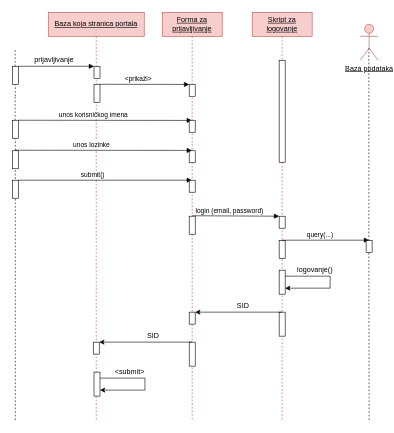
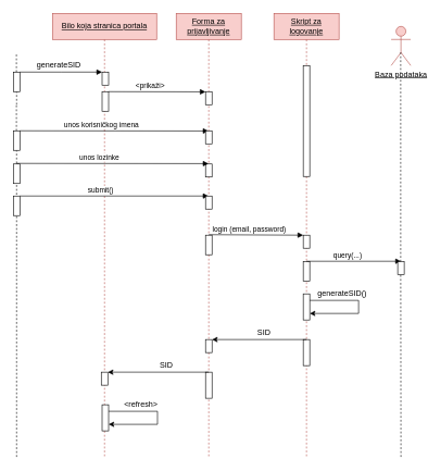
  <mxCell id="0" />
  <mxCell id="1" parent="0" />
- <mxCell id="2" value="&lt;u&gt;Baza koja stranica portala&lt;/u&gt;" style="shape=umlLifeline;perimeter=lifelinePerimeter;whiteSpace=wrap;html=1;container=0;dropTarget=0;collapsible=0;recursiveResize=0;outlineConnect=0;portConstraint=eastwest;newEdgeStyle={&quot;edgeStyle&quot;:&quot;elbowEdgeStyle&quot;,&quot;elbow&quot;:&quot;vertical&quot;,&quot;curved&quot;:0,&quot;rounded&quot;:0};strokeColor=#b85450;movable=1;resizable=1;rotatable=1;deletable=1;editable=1;locked=0;connectable=1;fillColor=#f8cecc;" vertex="1" parent="1"><mxGeometry x="80" y="20" width="160" height="680" as="geometry" /></mxCell>
+ <mxCell id="2" value="&lt;u&gt;Bilo koja stranica portala&lt;/u&gt;" style="shape=umlLifeline;perimeter=lifelinePerimeter;whiteSpace=wrap;html=1;container=0;dropTarget=0;collapsible=0;recursiveResize=0;outlineConnect=0;portConstraint=eastwest;newEdgeStyle={&quot;edgeStyle&quot;:&quot;elbowEdgeStyle&quot;,&quot;elbow&quot;:&quot;vertical&quot;,&quot;curved&quot;:0,&quot;rounded&quot;:0};strokeColor=#b85450;movable=1;resizable=1;rotatable=1;deletable=1;editable=1;locked=0;connectable=1;fillColor=#f8cecc;" vertex="1" parent="1"><mxGeometry x="80" y="20" width="160" height="680" as="geometry" /></mxCell>
  <mxCell id="3" value="" style="html=1;points=[];perimeter=orthogonalPerimeter;outlineConnect=0;targetShapes=umlLifeline;portConstraint=eastwest;newEdgeStyle={&quot;edgeStyle&quot;:&quot;elbowEdgeStyle&quot;,&quot;elbow&quot;:&quot;vertical&quot;,&quot;curved&quot;:0,&quot;rounded&quot;:0};movable=1;resizable=1;rotatable=1;deletable=1;editable=1;locked=0;connectable=1;" vertex="1" parent="2"><mxGeometry x="76.25" y="90" width="10" height="20" as="geometry" /></mxCell>
  <mxCell id="4" value="" style="html=1;points=[];perimeter=orthogonalPerimeter;outlineConnect=0;targetShapes=umlLifeline;portConstraint=eastwest;newEdgeStyle={&quot;edgeStyle&quot;:&quot;elbowEdgeStyle&quot;,&quot;elbow&quot;:&quot;vertical&quot;,&quot;curved&quot;:0,&quot;rounded&quot;:0};" vertex="1" parent="2"><mxGeometry x="76.25" y="120" width="10" height="30" as="geometry" /></mxCell>
  <mxCell id="5" value="&amp;lt;prikaži&amp;gt;" style="html=1;verticalAlign=bottom;endArrow=block;edgeStyle=elbowEdgeStyle;elbow=vertical;curved=0;rounded=0;" edge="1" parent="2" target="45"><mxGeometry x="-0.14" relative="1" as="geometry"><mxPoint x="86.25" y="120" as="sourcePoint" /><Array as="points"><mxPoint x="186.25" y="120.3" /></Array><mxPoint x="230.75" y="120.3" as="targetPoint" /><mxPoint as="offset" /></mxGeometry></mxCell>
  <mxCell id="6" value="" style="html=1;points=[];perimeter=orthogonalPerimeter;outlineConnect=0;targetShapes=umlLifeline;portConstraint=eastwest;newEdgeStyle={&quot;edgeStyle&quot;:&quot;elbowEdgeStyle&quot;,&quot;elbow&quot;:&quot;vertical&quot;,&quot;curved&quot;:0,&quot;rounded&quot;:0};" vertex="1" parent="2"><mxGeometry x="75" y="550" width="10" height="20" as="geometry" /></mxCell>
  <mxCell id="7" value="" style="html=1;points=[];perimeter=orthogonalPerimeter;outlineConnect=0;targetShapes=umlLifeline;portConstraint=eastwest;newEdgeStyle={&quot;edgeStyle&quot;:&quot;elbowEdgeStyle&quot;,&quot;elbow&quot;:&quot;vertical&quot;,&quot;curved&quot;:0,&quot;rounded&quot;:0};movable=1;resizable=1;rotatable=1;deletable=1;editable=1;locked=0;connectable=1;" vertex="1" parent="2"><mxGeometry x="76.25" y="600" width="10" height="40" as="geometry" /></mxCell>
  <mxCell id="8" value="" style="endArrow=classic;html=1;rounded=0;" edge="1" parent="2" source="7" target="7"><mxGeometry width="50" height="50" relative="1" as="geometry"><mxPoint x="21.25" y="640" as="sourcePoint" /><mxPoint x="71.25" y="590" as="targetPoint" /><Array as="points"><mxPoint x="161.25" y="620" /></Array></mxGeometry></mxCell>
- <mxCell id="9" value="&amp;lt;submit&amp;gt;" style="text;html=1;strokeColor=none;fillColor=none;align=center;verticalAlign=middle;whiteSpace=wrap;rounded=0;" vertex="1" parent="2"><mxGeometry x="91.25" y="590" width="90" height="20" as="geometry" /></mxCell>
+ <mxCell id="9" value="&amp;lt;refresh&amp;gt;" style="text;html=1;strokeColor=none;fillColor=none;align=center;verticalAlign=middle;whiteSpace=wrap;rounded=0;" vertex="1" parent="2"><mxGeometry x="91.25" y="590" width="90" height="20" as="geometry" /></mxCell>
  <mxCell id="10" value="" style="endArrow=none;dashed=1;html=1;rounded=0;" edge="1" parent="1" source="13"><mxGeometry width="50" height="50" relative="1" as="geometry"><mxPoint x="25" y="160" as="sourcePoint" /><mxPoint x="24.7" y="80" as="targetPoint" /></mxGeometry></mxCell>
  <mxCell id="11" value="" style="endArrow=none;dashed=1;html=1;rounded=0;" edge="1" parent="1" source="23"><mxGeometry width="50" height="50" relative="1" as="geometry"><mxPoint x="24.7" y="380" as="sourcePoint" /><mxPoint x="24.7" y="160" as="targetPoint" /></mxGeometry></mxCell>
  <mxCell id="12" value="" style="endArrow=none;dashed=1;html=1;rounded=0;" edge="1" parent="1" target="13"><mxGeometry width="50" height="50" relative="1" as="geometry"><mxPoint x="25" y="160" as="sourcePoint" /><mxPoint x="24.7" y="80" as="targetPoint" /></mxGeometry></mxCell>
  <mxCell id="13" value="" style="html=1;points=[];perimeter=orthogonalPerimeter;outlineConnect=0;targetShapes=umlLifeline;portConstraint=eastwest;newEdgeStyle={&quot;edgeStyle&quot;:&quot;elbowEdgeStyle&quot;,&quot;elbow&quot;:&quot;vertical&quot;,&quot;curved&quot;:0,&quot;rounded&quot;:0};" vertex="1" parent="1"><mxGeometry x="20" y="110" width="10" height="30" as="geometry" /></mxCell>
  <mxCell id="14" value="&lt;u&gt;Skript za logovanje&lt;/u&gt;" style="shape=umlLifeline;perimeter=lifelinePerimeter;whiteSpace=wrap;html=1;container=0;dropTarget=0;collapsible=0;recursiveResize=0;outlineConnect=0;portConstraint=eastwest;newEdgeStyle={&quot;edgeStyle&quot;:&quot;elbowEdgeStyle&quot;,&quot;elbow&quot;:&quot;vertical&quot;,&quot;curved&quot;:0,&quot;rounded&quot;:0};strokeColor=#b85450;fillColor=#f8cecc;" vertex="1" parent="1"><mxGeometry x="420" y="20" width="100" height="680" as="geometry" /></mxCell>
  <mxCell id="15" value="" style="html=1;points=[];perimeter=orthogonalPerimeter;outlineConnect=0;targetShapes=umlLifeline;portConstraint=eastwest;newEdgeStyle={&quot;edgeStyle&quot;:&quot;elbowEdgeStyle&quot;,&quot;elbow&quot;:&quot;vertical&quot;,&quot;curved&quot;:0,&quot;rounded&quot;:0};" vertex="1" parent="14"><mxGeometry x="45" y="80" width="10" height="170" as="geometry" /></mxCell>
  <mxCell id="16" value="" style="html=1;points=[];perimeter=orthogonalPerimeter;outlineConnect=0;targetShapes=umlLifeline;portConstraint=eastwest;newEdgeStyle={&quot;edgeStyle&quot;:&quot;elbowEdgeStyle&quot;,&quot;elbow&quot;:&quot;vertical&quot;,&quot;curved&quot;:0,&quot;rounded&quot;:0};" vertex="1" parent="14"><mxGeometry x="45" y="340" width="10" height="20" as="geometry" /></mxCell>
  <mxCell id="17" value="" style="html=1;points=[];perimeter=orthogonalPerimeter;outlineConnect=0;targetShapes=umlLifeline;portConstraint=eastwest;newEdgeStyle={&quot;edgeStyle&quot;:&quot;elbowEdgeStyle&quot;,&quot;elbow&quot;:&quot;vertical&quot;,&quot;curved&quot;:0,&quot;rounded&quot;:0};movable=1;resizable=1;rotatable=1;deletable=1;editable=1;locked=0;connectable=1;" vertex="1" parent="14"><mxGeometry x="45" y="380.74" width="10" height="30" as="geometry" /></mxCell>
  <mxCell id="18" value="query(...)" style="html=1;verticalAlign=bottom;endArrow=block;edgeStyle=elbowEdgeStyle;elbow=vertical;curved=0;rounded=0;" edge="1" parent="14" target="35"><mxGeometry x="-0.142" relative="1" as="geometry"><mxPoint x="49.997" y="380.001" as="sourcePoint" /><Array as="points" /><mxPoint x="180" y="381" as="targetPoint" /><mxPoint as="offset" /></mxGeometry></mxCell>
  <mxCell id="19" value="" style="html=1;points=[];perimeter=orthogonalPerimeter;outlineConnect=0;targetShapes=umlLifeline;portConstraint=eastwest;newEdgeStyle={&quot;edgeStyle&quot;:&quot;elbowEdgeStyle&quot;,&quot;elbow&quot;:&quot;vertical&quot;,&quot;curved&quot;:0,&quot;rounded&quot;:0};movable=1;resizable=1;rotatable=1;deletable=1;editable=1;locked=0;connectable=1;" vertex="1" parent="14"><mxGeometry x="45" y="430" width="10" height="40" as="geometry" /></mxCell>
  <mxCell id="20" value="" style="endArrow=classic;html=1;rounded=0;" edge="1" parent="14" source="19" target="19"><mxGeometry width="50" height="50" relative="1" as="geometry"><mxPoint x="-10" y="470" as="sourcePoint" /><mxPoint x="40" y="420" as="targetPoint" /><Array as="points"><mxPoint x="130" y="450" /></Array></mxGeometry></mxCell>
  <mxCell id="21" value="" style="html=1;points=[];perimeter=orthogonalPerimeter;outlineConnect=0;targetShapes=umlLifeline;portConstraint=eastwest;newEdgeStyle={&quot;edgeStyle&quot;:&quot;elbowEdgeStyle&quot;,&quot;elbow&quot;:&quot;vertical&quot;,&quot;curved&quot;:0,&quot;rounded&quot;:0};movable=1;resizable=1;rotatable=1;deletable=1;editable=1;locked=0;connectable=1;" vertex="1" parent="14"><mxGeometry x="45" y="500" width="10" height="40" as="geometry" /></mxCell>
  <mxCell id="22" value="" style="endArrow=none;dashed=1;html=1;rounded=0;" edge="1" parent="1" target="23"><mxGeometry width="50" height="50" relative="1" as="geometry"><mxPoint x="25" y="700" as="sourcePoint" /><mxPoint x="24.7" y="160" as="targetPoint" /></mxGeometry></mxCell>
  <mxCell id="23" value="" style="html=1;points=[];perimeter=orthogonalPerimeter;outlineConnect=0;targetShapes=umlLifeline;portConstraint=eastwest;newEdgeStyle={&quot;edgeStyle&quot;:&quot;elbowEdgeStyle&quot;,&quot;elbow&quot;:&quot;vertical&quot;,&quot;curved&quot;:0,&quot;rounded&quot;:0};" vertex="1" parent="1"><mxGeometry x="20" y="200" width="10" height="30" as="geometry" /></mxCell>
  <mxCell id="24" value="unos korisničkog imena" style="html=1;verticalAlign=bottom;endArrow=block;edgeStyle=elbowEdgeStyle;elbow=vertical;curved=0;rounded=0;" edge="1" parent="1" target="38"><mxGeometry x="-0.14" relative="1" as="geometry"><mxPoint x="30" y="200" as="sourcePoint" /><Array as="points"><mxPoint x="130" y="200.3" /></Array><mxPoint x="289.5" y="200.3" as="targetPoint" /><mxPoint as="offset" /></mxGeometry></mxCell>
  <mxCell id="25" value="" style="html=1;points=[];perimeter=orthogonalPerimeter;outlineConnect=0;targetShapes=umlLifeline;portConstraint=eastwest;newEdgeStyle={&quot;edgeStyle&quot;:&quot;elbowEdgeStyle&quot;,&quot;elbow&quot;:&quot;vertical&quot;,&quot;curved&quot;:0,&quot;rounded&quot;:0};" vertex="1" parent="1"><mxGeometry x="20" y="250.87" width="10" height="30" as="geometry" /></mxCell>
  <mxCell id="26" value="" style="html=1;points=[];perimeter=orthogonalPerimeter;outlineConnect=0;targetShapes=umlLifeline;portConstraint=eastwest;newEdgeStyle={&quot;edgeStyle&quot;:&quot;elbowEdgeStyle&quot;,&quot;elbow&quot;:&quot;vertical&quot;,&quot;curved&quot;:0,&quot;rounded&quot;:0};" vertex="1" parent="1"><mxGeometry x="20" y="300" width="10" height="30" as="geometry" /></mxCell>
  <mxCell id="27" value="submit()" style="html=1;verticalAlign=bottom;endArrow=block;edgeStyle=elbowEdgeStyle;elbow=vertical;curved=0;rounded=0;" edge="1" parent="1" source="26" target="38"><mxGeometry x="-0.14" relative="1" as="geometry"><mxPoint x="-22.5" y="300" as="sourcePoint" /><Array as="points"><mxPoint x="30.5" y="300" /></Array><mxPoint x="237" y="300.3" as="targetPoint" /><mxPoint as="offset" /></mxGeometry></mxCell>
  <mxCell id="28" value="" style="html=1;verticalAlign=bottom;endArrow=block;edgeStyle=elbowEdgeStyle;elbow=vertical;curved=0;rounded=0;" edge="1" parent="1" target="3"><mxGeometry x="-0.045" relative="1" as="geometry"><mxPoint x="30" y="110" as="sourcePoint" /><Array as="points" /><mxPoint x="160" y="110" as="targetPoint" /><mxPoint as="offset" /></mxGeometry></mxCell>
  <mxCell id="29" value="" style="html=1;points=[];perimeter=orthogonalPerimeter;outlineConnect=0;targetShapes=umlLifeline;portConstraint=eastwest;newEdgeStyle={&quot;edgeStyle&quot;:&quot;elbowEdgeStyle&quot;,&quot;elbow&quot;:&quot;vertical&quot;,&quot;curved&quot;:0,&quot;rounded&quot;:0};" vertex="1" parent="1"><mxGeometry x="320" y="340" height="20" as="geometry" /></mxCell>
  <mxCell id="30" value="login (email, password)" style="html=1;verticalAlign=bottom;endArrow=block;edgeStyle=elbowEdgeStyle;elbow=vertical;curved=0;rounded=0;" edge="1" parent="1" target="16"><mxGeometry x="-0.142" relative="1" as="geometry"><mxPoint x="319.997" y="359.261" as="sourcePoint" /><Array as="points" /><mxPoint x="483.75" y="359.14" as="targetPoint" /><mxPoint as="offset" /></mxGeometry></mxCell>
- <mxCell id="31" value="prijavljivanje" style="text;html=1;strokeColor=none;fillColor=none;align=center;verticalAlign=middle;whiteSpace=wrap;rounded=0;" vertex="1" parent="1"><mxGeometry x="60" y="90" width="60" height="20" as="geometry" /></mxCell>
+ <mxCell id="31" value="generateSID" style="text;html=1;strokeColor=none;fillColor=none;align=center;verticalAlign=middle;whiteSpace=wrap;rounded=0;" vertex="1" parent="1"><mxGeometry x="60" y="90" width="60" height="20" as="geometry" /></mxCell>
  <mxCell id="32" value="Baza podataka" style="shape=umlActor;verticalLabelPosition=bottom;verticalAlign=top;html=1;outlineConnect=0;fontStyle=4;strokeColor=#b85450;fillColor=#f8cecc;" vertex="1" parent="1"><mxGeometry x="600" y="40" width="30" height="60" as="geometry" /></mxCell>
  <mxCell id="33" value="" style="endArrow=none;dashed=1;html=1;rounded=0;" edge="1" parent="1"><mxGeometry width="50" height="50" relative="1" as="geometry"><mxPoint x="614.6" y="400.74" as="sourcePoint" /><mxPoint x="614.6" y="79.37" as="targetPoint" /></mxGeometry></mxCell>
  <mxCell id="34" value="" style="endArrow=none;dashed=1;html=1;rounded=0;" edge="1" parent="1"><mxGeometry width="50" height="50" relative="1" as="geometry"><mxPoint x="615" y="700" as="sourcePoint" /><mxPoint x="614.6" y="420.74" as="targetPoint" /></mxGeometry></mxCell>
  <mxCell id="35" value="" style="html=1;points=[];perimeter=orthogonalPerimeter;outlineConnect=0;targetShapes=umlLifeline;portConstraint=eastwest;newEdgeStyle={&quot;edgeStyle&quot;:&quot;elbowEdgeStyle&quot;,&quot;elbow&quot;:&quot;vertical&quot;,&quot;curved&quot;:0,&quot;rounded&quot;:0};" vertex="1" parent="1"><mxGeometry x="610" y="400.74" width="10" height="20" as="geometry" /></mxCell>
- <mxCell id="36" value="logovanje()" style="text;html=1;strokeColor=none;fillColor=none;align=center;verticalAlign=middle;whiteSpace=wrap;rounded=0;" vertex="1" parent="1"><mxGeometry x="480" y="440" width="90" height="20" as="geometry" /></mxCell>
+ <mxCell id="36" value="generateSID()" style="text;html=1;strokeColor=none;fillColor=none;align=center;verticalAlign=middle;whiteSpace=wrap;rounded=0;" vertex="1" parent="1"><mxGeometry x="480" y="440" width="90" height="20" as="geometry" /></mxCell>
  <mxCell id="37" value="" style="endArrow=classic;html=1;rounded=0;" edge="1" parent="1" target="44"><mxGeometry width="50" height="50" relative="1" as="geometry"><mxPoint x="470" y="520" as="sourcePoint" /><mxPoint x="330" y="520" as="targetPoint" /></mxGeometry></mxCell>
  <mxCell id="38" value="&lt;u&gt;Forma za prijavljivanje&lt;/u&gt;" style="shape=umlLifeline;perimeter=lifelinePerimeter;whiteSpace=wrap;html=1;container=0;dropTarget=0;collapsible=0;recursiveResize=0;outlineConnect=0;portConstraint=eastwest;newEdgeStyle={&quot;edgeStyle&quot;:&quot;elbowEdgeStyle&quot;,&quot;elbow&quot;:&quot;vertical&quot;,&quot;curved&quot;:0,&quot;rounded&quot;:0};movable=1;resizable=1;rotatable=1;deletable=1;editable=1;locked=0;connectable=1;strokeColor=#b85450;fillColor=#f8cecc;" vertex="1" parent="1"><mxGeometry x="270" y="20" width="100" height="680" as="geometry" /></mxCell>
  <mxCell id="39" value="" style="html=1;points=[];perimeter=orthogonalPerimeter;outlineConnect=0;targetShapes=umlLifeline;portConstraint=eastwest;newEdgeStyle={&quot;edgeStyle&quot;:&quot;elbowEdgeStyle&quot;,&quot;elbow&quot;:&quot;vertical&quot;,&quot;curved&quot;:0,&quot;rounded&quot;:0};" vertex="1" parent="38"><mxGeometry x="45" y="180" width="10" height="20" as="geometry" /></mxCell>
  <mxCell id="40" value="" style="html=1;points=[];perimeter=orthogonalPerimeter;outlineConnect=0;targetShapes=umlLifeline;portConstraint=eastwest;newEdgeStyle={&quot;edgeStyle&quot;:&quot;elbowEdgeStyle&quot;,&quot;elbow&quot;:&quot;vertical&quot;,&quot;curved&quot;:0,&quot;rounded&quot;:0};" vertex="1" parent="38"><mxGeometry x="45" y="230.87" width="10" height="20" as="geometry" /></mxCell>
  <mxCell id="41" value="unos lozinke" style="html=1;verticalAlign=bottom;endArrow=block;edgeStyle=elbowEdgeStyle;elbow=vertical;curved=0;rounded=0;movable=1;resizable=1;rotatable=1;deletable=1;editable=1;locked=0;connectable=1;" edge="1" parent="38"><mxGeometry x="-0.14" relative="1" as="geometry"><mxPoint x="-245" y="230" as="sourcePoint" /><Array as="points"><mxPoint x="-110" y="230.3" /></Array><mxPoint x="49.5" y="230.3" as="targetPoint" /><mxPoint as="offset" /></mxGeometry></mxCell>
  <mxCell id="42" value="" style="html=1;points=[];perimeter=orthogonalPerimeter;outlineConnect=0;targetShapes=umlLifeline;portConstraint=eastwest;newEdgeStyle={&quot;edgeStyle&quot;:&quot;elbowEdgeStyle&quot;,&quot;elbow&quot;:&quot;vertical&quot;,&quot;curved&quot;:0,&quot;rounded&quot;:0};" vertex="1" parent="38"><mxGeometry x="45" y="280" width="10" height="20" as="geometry" /></mxCell>
  <mxCell id="43" value="" style="html=1;points=[];perimeter=orthogonalPerimeter;outlineConnect=0;targetShapes=umlLifeline;portConstraint=eastwest;newEdgeStyle={&quot;edgeStyle&quot;:&quot;elbowEdgeStyle&quot;,&quot;elbow&quot;:&quot;vertical&quot;,&quot;curved&quot;:0,&quot;rounded&quot;:0};movable=1;resizable=1;rotatable=1;deletable=1;editable=1;locked=0;connectable=1;" vertex="1" parent="38"><mxGeometry x="45" y="340" width="10" height="30" as="geometry" /></mxCell>
  <mxCell id="44" value="" style="html=1;points=[];perimeter=orthogonalPerimeter;outlineConnect=0;targetShapes=umlLifeline;portConstraint=eastwest;newEdgeStyle={&quot;edgeStyle&quot;:&quot;elbowEdgeStyle&quot;,&quot;elbow&quot;:&quot;vertical&quot;,&quot;curved&quot;:0,&quot;rounded&quot;:0};" vertex="1" parent="38"><mxGeometry x="45" y="500" width="10" height="20" as="geometry" /></mxCell>
  <mxCell id="45" value="" style="html=1;points=[];perimeter=orthogonalPerimeter;outlineConnect=0;targetShapes=umlLifeline;portConstraint=eastwest;newEdgeStyle={&quot;edgeStyle&quot;:&quot;elbowEdgeStyle&quot;,&quot;elbow&quot;:&quot;vertical&quot;,&quot;curved&quot;:0,&quot;rounded&quot;:0};" vertex="1" parent="38"><mxGeometry x="45" y="120" width="10" height="20" as="geometry" /></mxCell>
  <mxCell id="46" value="" style="html=1;points=[];perimeter=orthogonalPerimeter;outlineConnect=0;targetShapes=umlLifeline;portConstraint=eastwest;newEdgeStyle={&quot;edgeStyle&quot;:&quot;elbowEdgeStyle&quot;,&quot;elbow&quot;:&quot;vertical&quot;,&quot;curved&quot;:0,&quot;rounded&quot;:0};movable=1;resizable=1;rotatable=1;deletable=1;editable=1;locked=0;connectable=1;" vertex="1" parent="38"><mxGeometry x="45" y="550" width="10" height="40" as="geometry" /></mxCell>
  <mxCell id="47" value="" style="endArrow=classic;html=1;rounded=0;" edge="1" parent="38" target="6"><mxGeometry width="50" height="50" relative="1" as="geometry"><mxPoint x="50.0" y="550" as="sourcePoint" /><mxPoint x="-95" y="550" as="targetPoint" /></mxGeometry></mxCell>
  <mxCell id="48" value="SID" style="text;html=1;strokeColor=none;fillColor=none;align=center;verticalAlign=middle;whiteSpace=wrap;rounded=0;" vertex="1" parent="38"><mxGeometry x="-45" y="530" width="60" height="20" as="geometry" /></mxCell>
  <mxCell id="49" value="SID" style="text;html=1;strokeColor=none;fillColor=none;align=center;verticalAlign=middle;whiteSpace=wrap;rounded=0;" vertex="1" parent="1"><mxGeometry x="375" y="500" width="60" height="20" as="geometry" /></mxCell>
